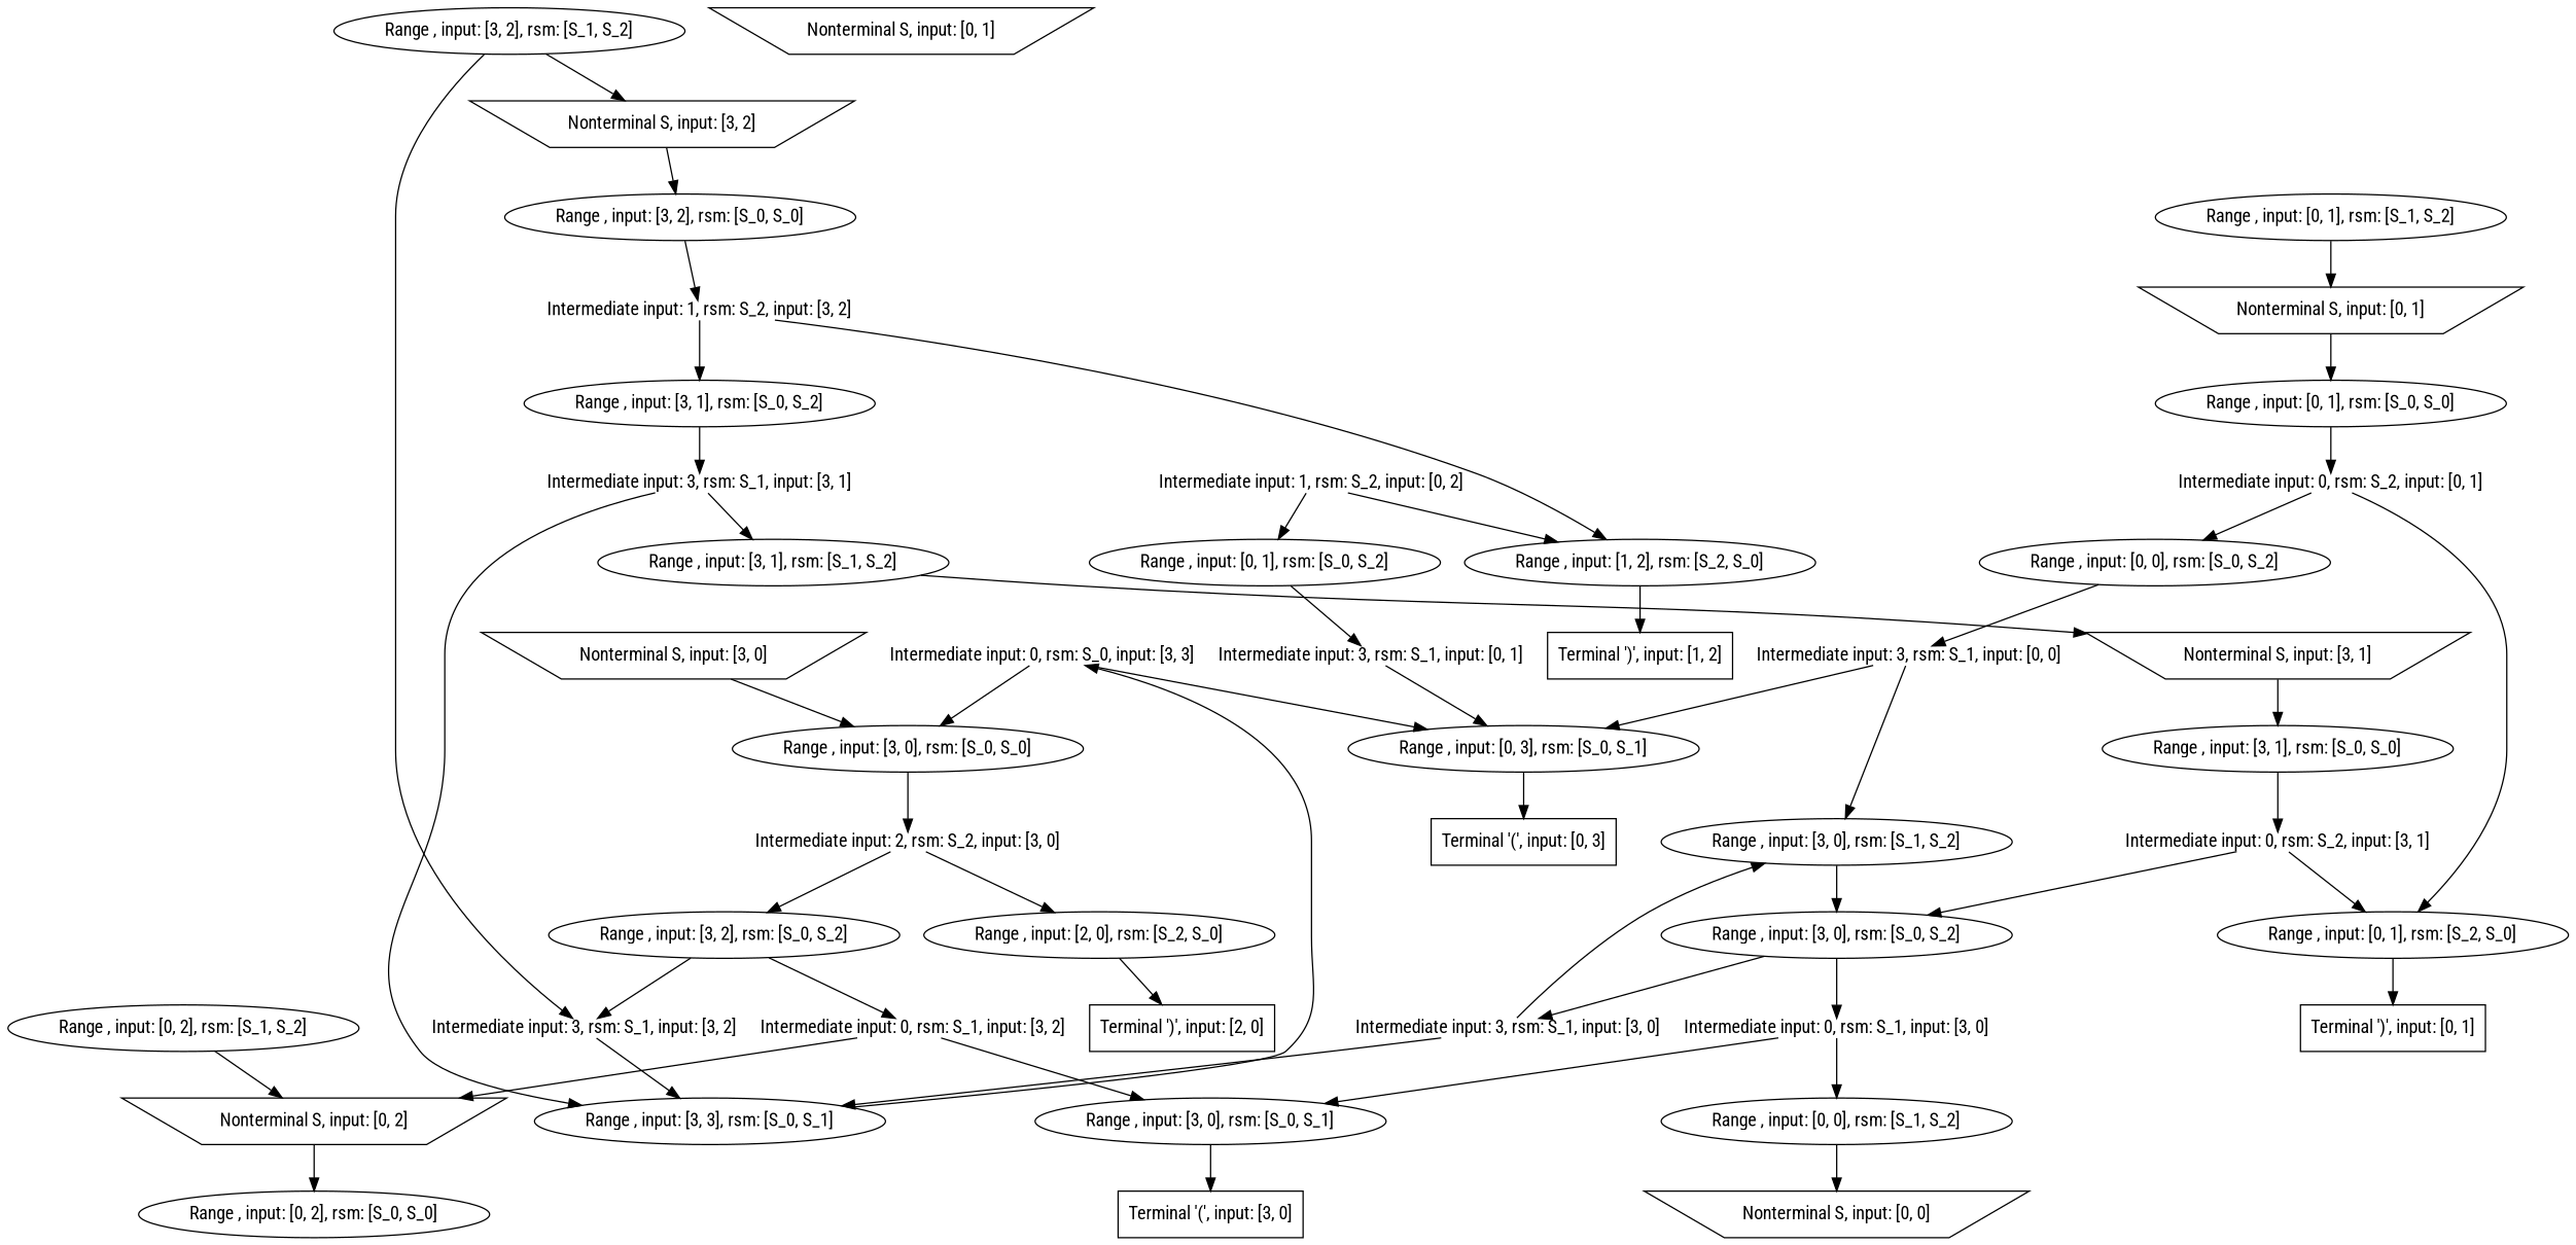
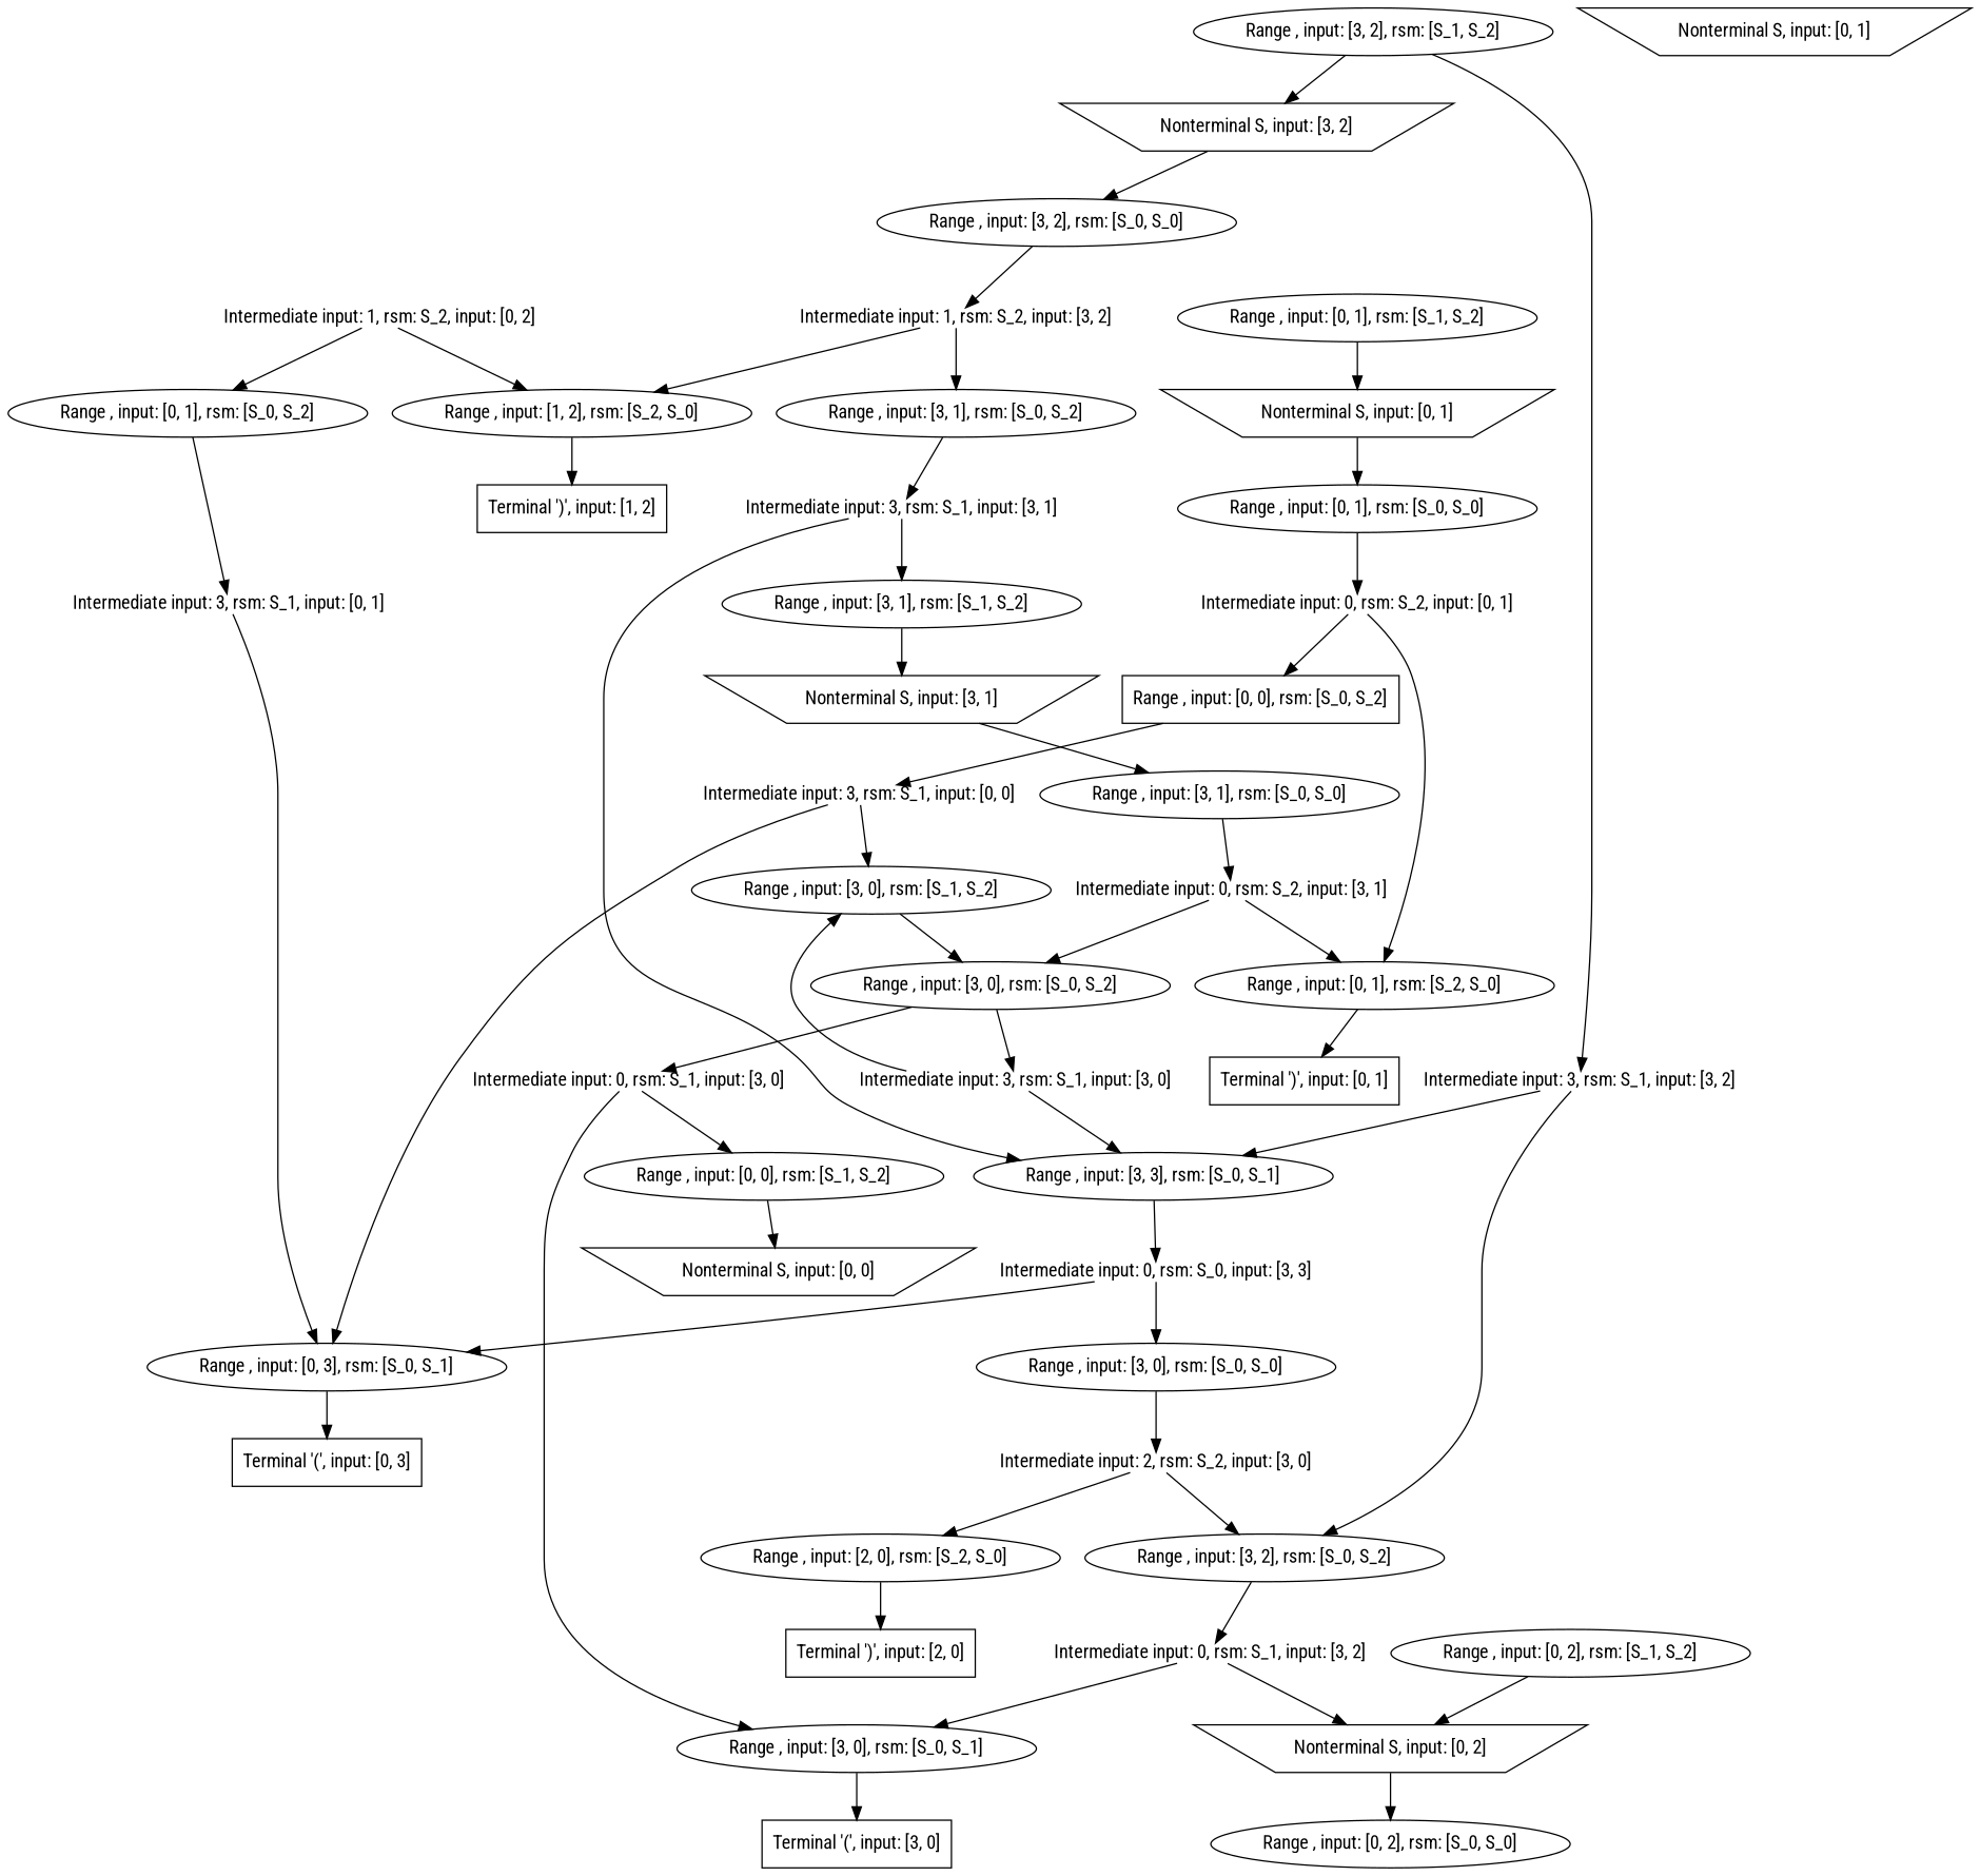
  digraph {
    fontname="Roboto Condensed"
    labelloc=t
    node [fontname="Roboto Condensed" shape=ellipse]
    edge [fontname="Roboto Condensed"]
    n1 [label="Intermediate input: 0, rsm: S_0, input: [3, 3]" shape=plain]
    n2 [label="Range , input: [0, 3], rsm: [S_0, S_1]"]
    n3 [label="Range , input: [3, 0], rsm: [S_0, S_0]"]
    n4 [label="Terminal '(', input: [0, 3]" shape=rectangle]
    n5 [label="Intermediate input: 2, rsm: S_2, input: [3, 0]" shape=plain]
    n6 [label="Intermediate input: 0, rsm: S_1, input: [3, 0]" shape=plain]
    n7 [label="Range , input: [0, 0], rsm: [S_1, S_2]"]
    n8 [label="Range , input: [3, 0], rsm: [S_0, S_1]"]
    n9 [label="Nonterminal S, input: [0, 0]" shape=invtrapezium]
    n10 [label="Terminal '(', input: [3, 0]" shape=rectangle]
    n11 [label="Range , input: [0, 1], rsm: [S_1, S_2]"]
    n12 [label="Nonterminal S, input: [0, 1]" shape=invtrapezium]
    n13 [label="Intermediate input: 0, rsm: S_1, input: [3, 2]" shape=plain]
    n14 [label="Nonterminal S, input: [0, 2]" shape=invtrapezium]
    n15 [label="Range , input: [0, 2], rsm: [S_1, S_2]"]
    n16 [label="Intermediate input: 0, rsm: S_2, input: [0, 1]" shape=plain]
-   n17 [label="Range , input: [0, 0], rsm: [S_0, S_2]"]
+   n17 [label="Range , input: [0, 0], rsm: [S_0, S_2]" shape=box]
    n18 [label="Range , input: [0, 1], rsm: [S_2, S_0]"]
    n19 [label="Intermediate input: 3, rsm: S_1, input: [0, 0]" shape=plain]
    n20 [label="Terminal ')', input: [0, 1]" shape=rectangle]
    n21 [label="Intermediate input: 0, rsm: S_2, input: [3, 1]" shape=plain]
    n22 [label="Range , input: [3, 0], rsm: [S_0, S_2]"]
    n23 [label="Intermediate input: 3, rsm: S_1, input: [3, 0]" shape=plain]
    n24 [label="Intermediate input: 1, rsm: S_2, input: [0, 2]" shape=plain]
    n25 [label="Range , input: [0, 1], rsm: [S_0, S_2]"]
    n26 [label="Range , input: [1, 2], rsm: [S_2, S_0]"]
    n27 [label="Intermediate input: 3, rsm: S_1, input: [0, 1]" shape=plain]
    n28 [label="Terminal ')', input: [1, 2]" shape=rectangle]
    n29 [label="Intermediate input: 1, rsm: S_2, input: [3, 2]" shape=plain]
    n30 [label="Range , input: [3, 1], rsm: [S_0, S_2]"]
    n31 [label="Intermediate input: 3, rsm: S_1, input: [3, 1]" shape=plain]
    n32 [label="Range , input: [2, 0], rsm: [S_2, S_0]"]
    n33 [label="Range , input: [3, 2], rsm: [S_0, S_2]"]
    n34 [label="Terminal ')', input: [2, 0]" shape=rectangle]
    n35 [label="Intermediate input: 3, rsm: S_1, input: [3, 2]" shape=plain]
    n36 [label="Range , input: [3, 0], rsm: [S_1, S_2]"]
    n37 [label="Range , input: [3, 1], rsm: [S_1, S_2]"]
    n38 [label="Nonterminal S, input: [3, 1]" shape=invtrapezium]
    n39 [label="Range , input: [3, 3], rsm: [S_0, S_1]"]
    n40 [label="Range , input: [3, 2], rsm: [S_1, S_2]"]
    n41 [label="Nonterminal S, input: [3, 2]" shape=invtrapezium]
    n42 [label="Range , input: [0, 1], rsm: [S_0, S_0]"]
    n43 [label="Nonterminal S, input: [0, 1]" shape=invtrapezium]
    n44 [label="Range , input: [0, 2], rsm: [S_0, S_0]"]
-   n45 [label="Nonterminal S, input: [3, 0]" shape=invtrapezium]
    n46 [label="Range , input: [3, 1], rsm: [S_0, S_0]"]
    n47 [label="Range , input: [3, 2], rsm: [S_0, S_0]"]
    n1 -> n2
    n1 -> n3
    n2 -> n4
    n3 -> n5
    n5 -> n32
    n5 -> n33
    n6 -> n7
    n6 -> n8
    n7 -> n9
    n8 -> n10
    n11 -> n12
    n12 -> n42
    n13 -> n8
    n13 -> n14
    n14 -> n44
    n15 -> n14
    n16 -> n17
    n16 -> n18
    n17 -> n19
    n18 -> n20
    n19 -> n2
    n19 -> n36
    n21 -> n18
    n21 -> n22
    n22 -> n6
    n22 -> n23
    n23 -> n36
    n23 -> n39
    n24 -> n25
    n24 -> n26
    n25 -> n27
    n26 -> n28
    n27 -> n2
    n29 -> n26
    n29 -> n30
    n30 -> n31
    n31 -> n37
    n31 -> n39
    n32 -> n34
    n33 -> n13
-   n33 -> n35
+   n35 -> n33
    n35 -> n39
    n36 -> n22
    n37 -> n38
    n38 -> n46
    n39 -> n1
    n40 -> n35
    n40 -> n41
    n41 -> n47
    n42 -> n16
-   n45 -> n3
    n46 -> n21
    n47 -> n29
  }
